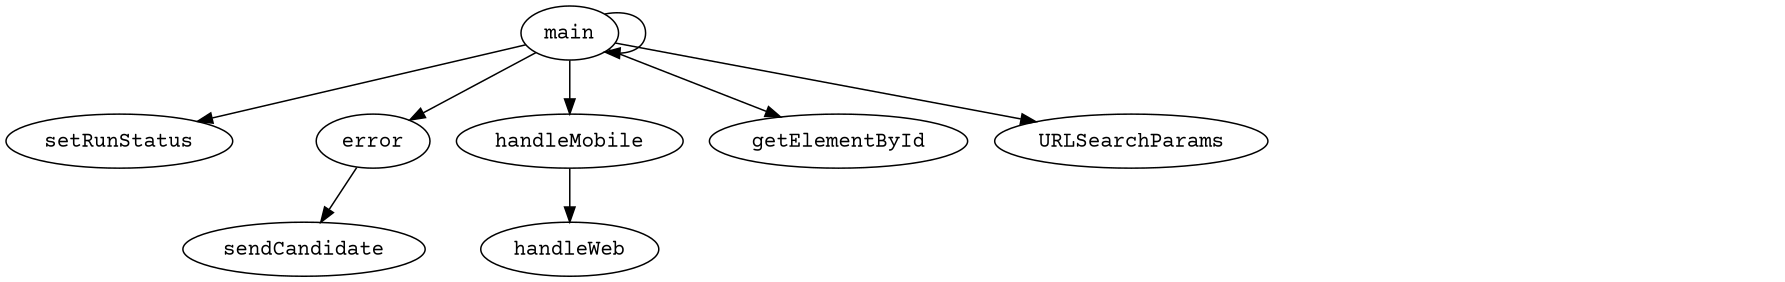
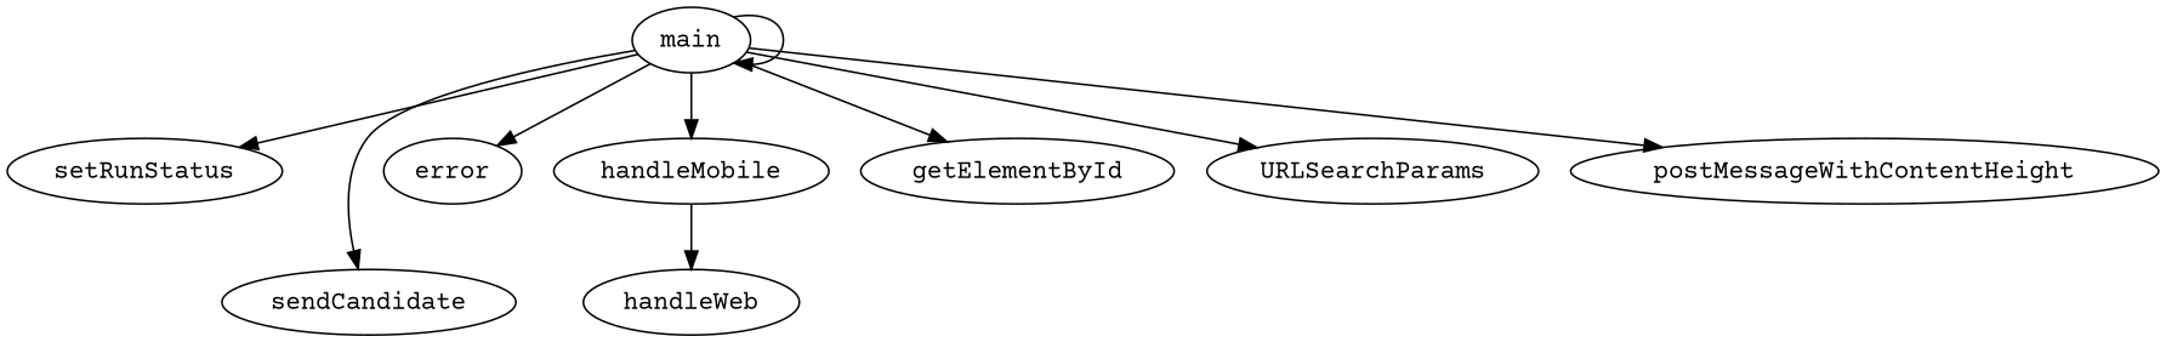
  digraph {
    fontname="Courier Prime"
    node [fontname="Courier Prime"]
    edge [fontname="Courier Prime"]
    n1 [label=main]
    n2 [label=setRunStatus]
    n3 [label=sendCandidate]
    n4 [label=error]
    n5 [label=handleMobile]
    n6 [label=getElementById]
    n7 [label=URLSearchParams]
+   n8 [label=postMessageWithContentHeight]
    n9 [label=handleWeb]
    n1 -> n1
    n1 -> n2
-   n4 -> n3
+   n1 -> n3
    n1 -> n4
    n1 -> n5
    n1 -> n6
    n1 -> n7
+   n1 -> n8
    n5 -> n9
  }
